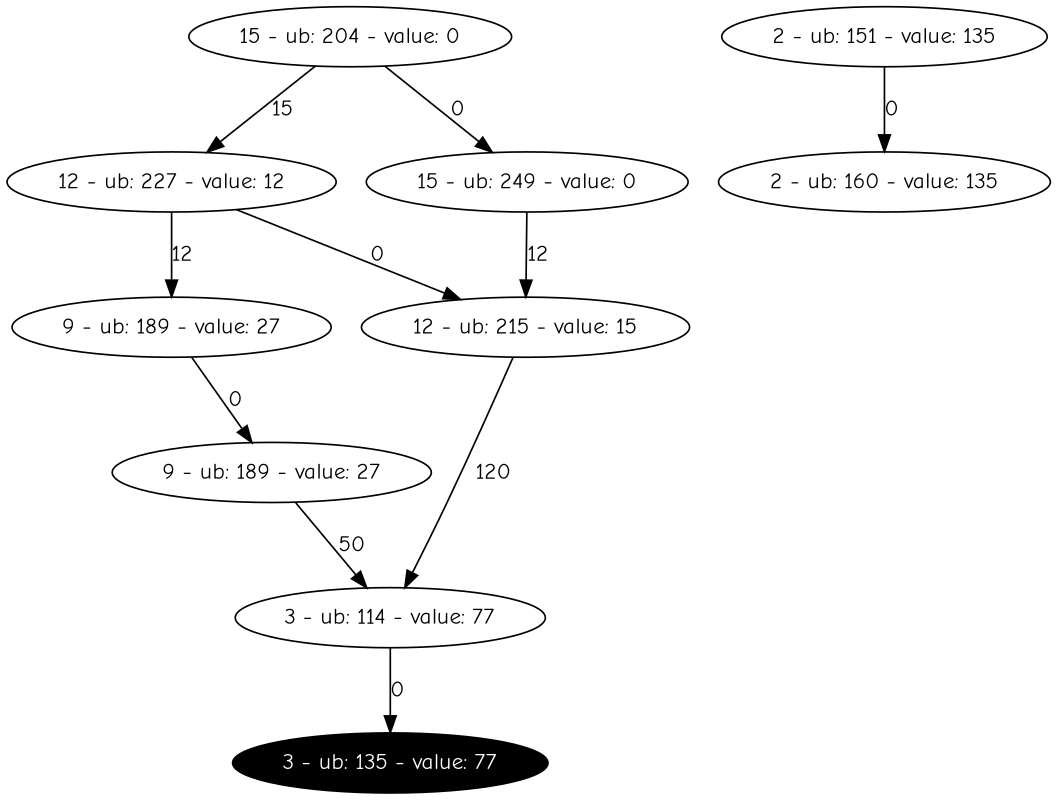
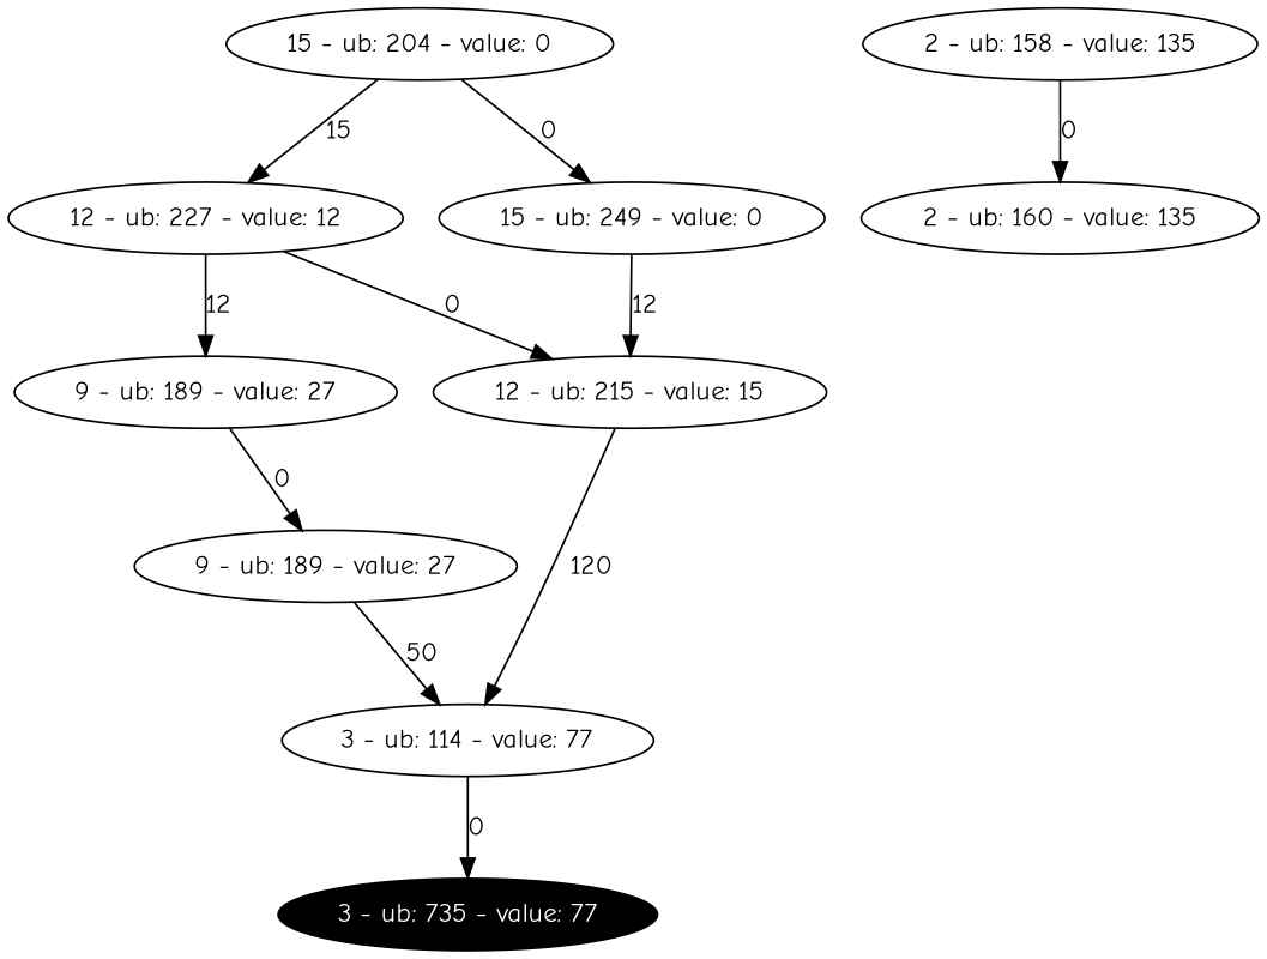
  digraph {
    fontname="Comic Neue"
    node [fontname="Comic Neue"]
    edge [fontname="Comic Neue"]
    n1 [label="15 - ub: 204 - value: 0"]
    n2 [label="12 - ub: 227 - value: 12"]
    n3 [label="15 - ub: 249 - value: 0"]
    n4 [label="9 - ub: 189 - value: 27"]
    n5 [label="12 - ub: 215 - value: 15"]
    n6 [label="9 - ub: 189 - value: 27"]
    n7 [label="3 - ub: 114 - value: 77"]
-   n8 [label="2 - ub: 151 - value: 135"]
+   n8 [label="2 - ub: 158 - value: 135"]
    n9 [label="2 - ub: 160 - value: 135"]
-   n10 [color=black fontcolor=white label="3 - ub: 135 - value: 77" style=filled]
+   n10 [color=black fontcolor=white label="3 - ub: 735 - value: 77" style=filled]
    n1 -> n2 [label=15]
    n1 -> n3 [label=0]
    n2 -> n4 [label=12]
    n2 -> n5 [label=0]
    n3 -> n5 [label=12]
    n4 -> n6 [label=0]
    n5 -> n7 [label=120]
    n6 -> n7 [label=50]
    n7 -> n10 [label=0]
    n8 -> n9 [label=0]
  }
